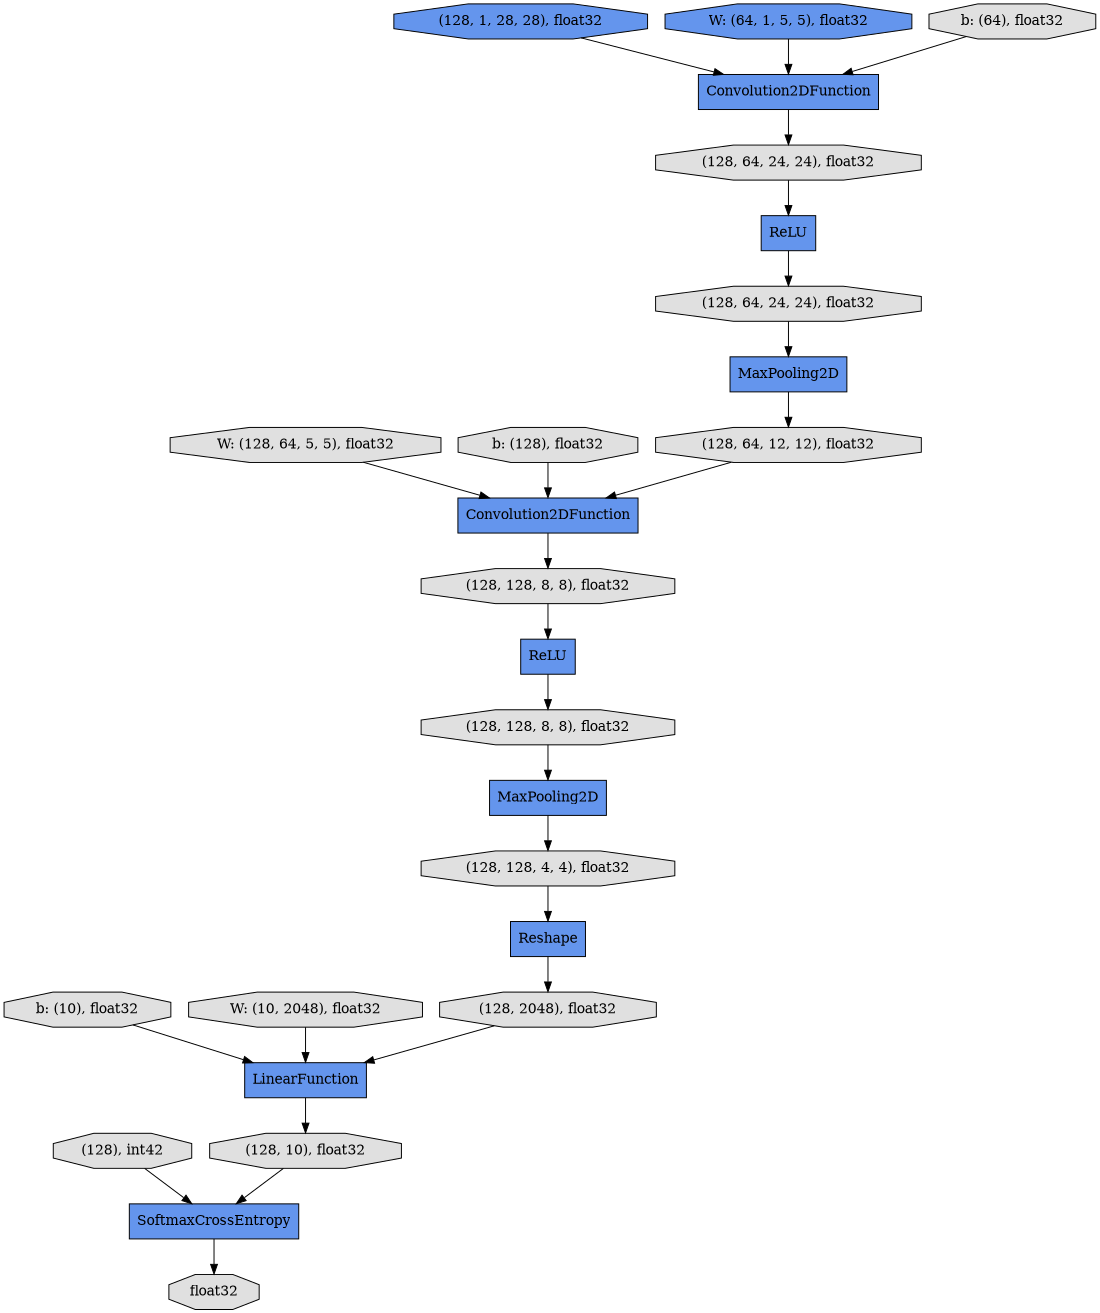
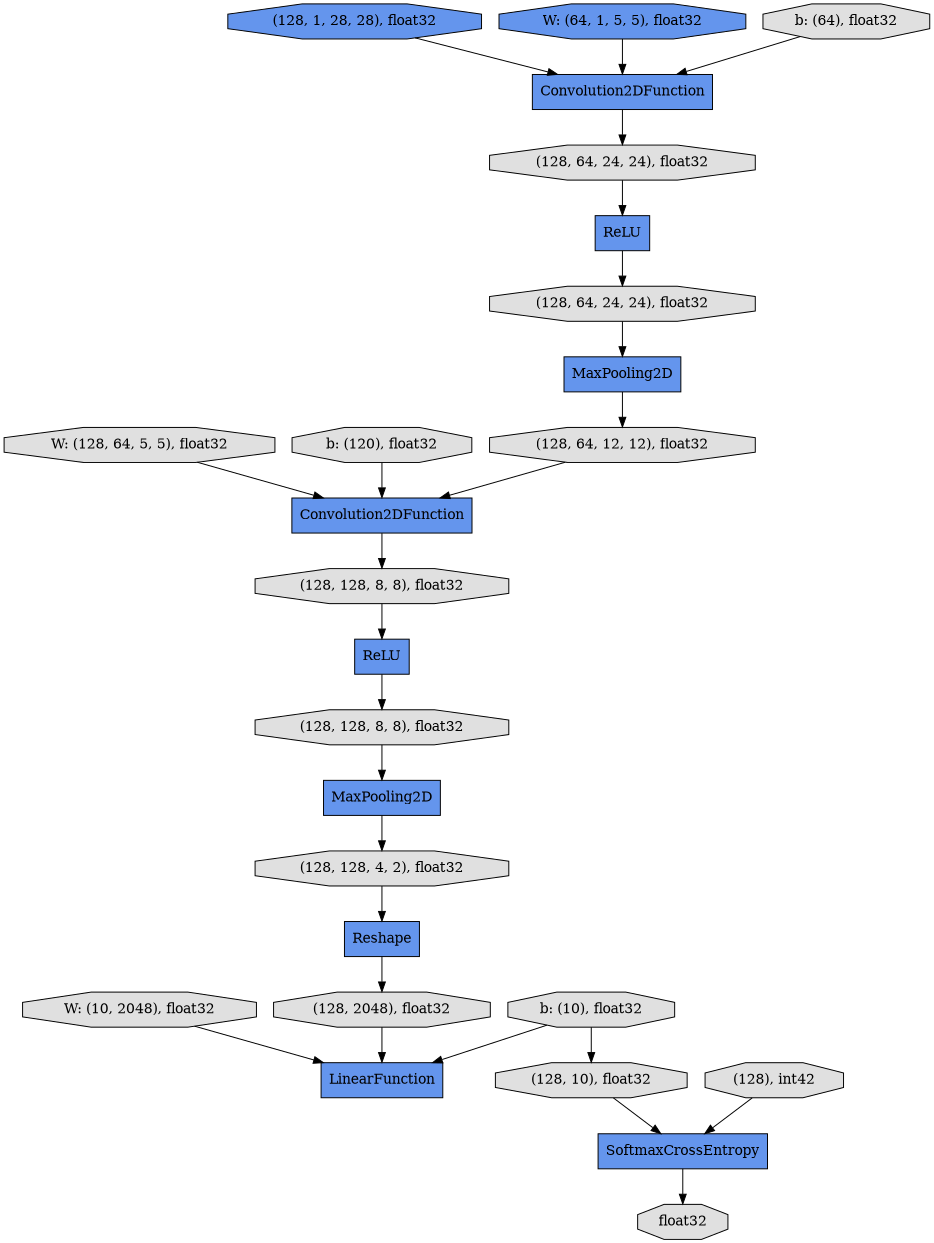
  digraph {
    rankdir=TB
    node [fillcolor="#E0E0E0" shape=octagon style=filled]
    n1 [fillcolor="#6495ED" label=ReLU shape=record]
    n2 [label="(128, 64, 24, 24), float32"]
    n3 [fillcolor="#6495ED" label=MaxPooling2D shape=record]
    n4 [label="b: (10), float32"]
    n5 [fillcolor="#6495ED" label=LinearFunction shape=record]
    n6 [label="(128, 10), float32"]
    n7 [fillcolor="#6495ED" label="(128, 1, 28, 28), float32"]
    n8 [fillcolor="#6495ED" label=Convolution2DFunction shape=record]
    n9 [label="(128, 64, 24, 24), float32"]
    n10 [fillcolor="#6495ED" label=SoftmaxCrossEntropy shape=record]
    n11 [fillcolor="#6495ED" label="W: (64, 1, 5, 5), float32"]
    n12 [fillcolor="#6495ED" label=Reshape shape=record]
    n13 [label="(128, 2048), float32"]
    n14 [label=float32]
    n15 [label="(128, 64, 12, 12), float32"]
    n16 [fillcolor="#6495ED" label=Convolution2DFunction shape=record]
    n17 [label="(128, 128, 8, 8), float32"]
    n18 [fillcolor="#6495ED" label=MaxPooling2D shape=record]
-   n19 [label="(128, 128, 4, 4), float32"]
+   n19 [label="(128, 128, 4, 2), float32"]
    n20 [label="(128, 128, 8, 8), float32"]
    n21 [label="W: (128, 64, 5, 5), float32"]
-   n22 [label="b: (128), float32"]
+   n22 [label="b: (120), float32"]
    n23 [label="b: (64), float32"]
    n24 [fillcolor="#6495ED" label=ReLU shape=record]
    n25 [label="W: (10, 2048), float32"]
    n26 [label="(128), int42"]
    n1 -> n2
    n2 -> n3
    n3 -> n15
    n4 -> n5
-   n5 -> n6
+   n4 -> n6
    n6 -> n10
    n7 -> n8
    n8 -> n9
    n9 -> n1
    n10 -> n14
    n11 -> n8
    n12 -> n13
    n13 -> n5
    n15 -> n16
    n16 -> n17
    n17 -> n24
    n18 -> n19
    n19 -> n12
    n20 -> n18
    n21 -> n16
    n22 -> n16
    n23 -> n8
    n24 -> n20
    n25 -> n5
    n26 -> n10
  }
